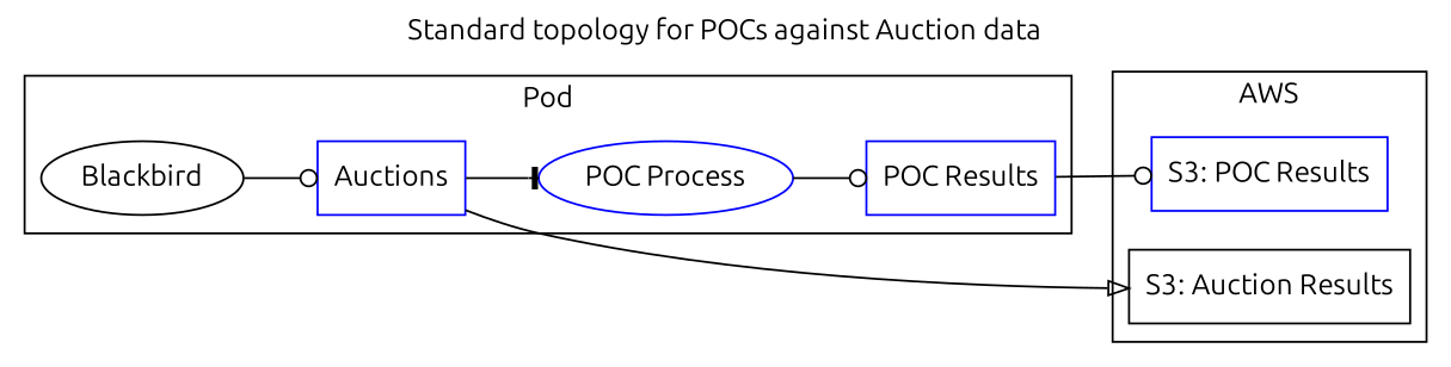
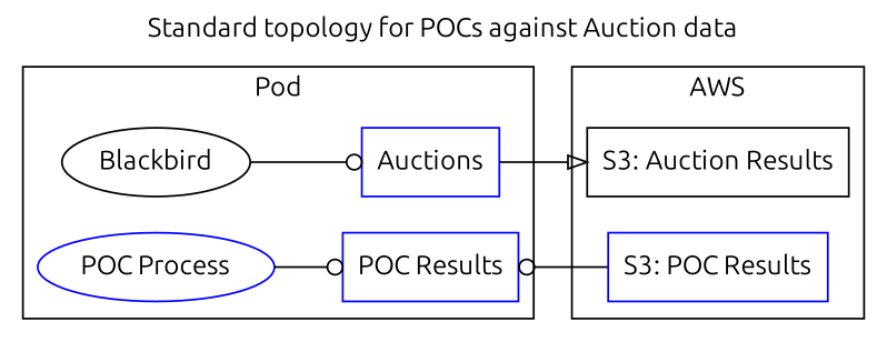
  strict digraph {
    fontname=Ubuntu
    label="Standard topology for POCs against Auction data"
    labelloc=top
    rankdir=LR
    node [color=blue fontname=Ubuntu shape=record]
    edge [arrowhead=odot fontname=Ubuntu]
    n1 [label=Auctions]
    n2 [label=Blackbird color="" shape=""]
    n3 [label="POC Process" shape=""]
    n4 [label="POC Results"]
    n5 [label="S3: Auction Results" color=""]
    n6 [label="S3: POC Results"]
    subgraph cluster_1 {
      label=Pod
      n2
      n3
      n4
      subgraph sub_2 {
        label=Pod
        rank=same
        n1
      }
    }
    subgraph cluster_3 {
      label=AWS
      subgraph sub_4 {
        label=AWS
        rank=same
        n5
        n6
      }
    }
-   n1 -> n3 [arrowhead=tee]
    n1 -> n5 [arrowhead=onormal]
    n2 -> n1
    n3 -> n4
-   n4 -> n6
+   n6 -> n4
  }
